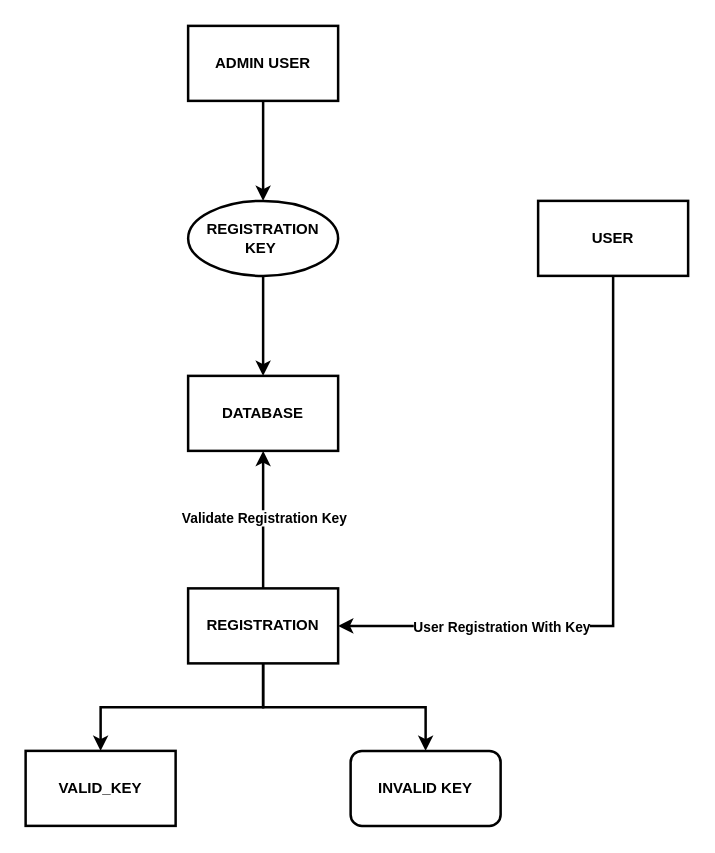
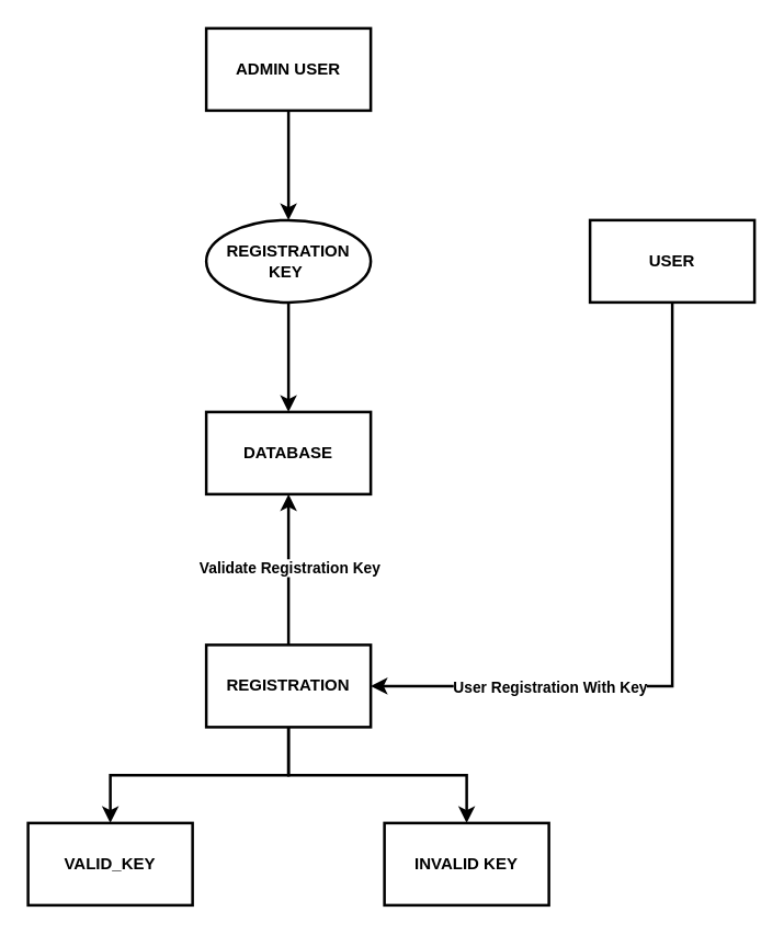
  <mxCell id="0" />
  <mxCell id="1" parent="0" />
  <mxCell id="2" style="edgeStyle=orthogonalEdgeStyle;rounded=0;orthogonalLoop=1;jettySize=auto;html=1;exitX=0.5;exitY=1;exitDx=0;exitDy=0;entryX=0.5;entryY=0;entryDx=0;entryDy=0;strokeWidth=2;" edge="1" parent="1" source="3" target="5"><mxGeometry relative="1" as="geometry" /></mxCell>
  <mxCell id="3" value="&lt;b&gt;ADMIN USER&lt;/b&gt;" style="rounded=0;whiteSpace=wrap;html=1;strokeWidth=2;" vertex="1" parent="1"><mxGeometry x="150" y="20" width="120" height="60" as="geometry" /></mxCell>
  <mxCell id="4" style="edgeStyle=orthogonalEdgeStyle;rounded=0;orthogonalLoop=1;jettySize=auto;html=1;exitX=0.5;exitY=1;exitDx=0;exitDy=0;entryX=0.5;entryY=0;entryDx=0;entryDy=0;strokeWidth=2;" edge="1" parent="1" source="5" target="9"><mxGeometry relative="1" as="geometry"><Array as="points"><mxPoint x="210" y="260" /><mxPoint x="210" y="260" /></Array></mxGeometry></mxCell>
  <mxCell id="5" value="&lt;b&gt;REGISTRATION KEY&amp;nbsp;&lt;/b&gt;" style="ellipse;whiteSpace=wrap;html=1;strokeWidth=2;" vertex="1" parent="1"><mxGeometry x="150" y="160" width="120" height="60" as="geometry" /></mxCell>
  <mxCell id="6" style="edgeStyle=orthogonalEdgeStyle;rounded=0;orthogonalLoop=1;jettySize=auto;html=1;exitX=0.5;exitY=1;exitDx=0;exitDy=0;entryX=1;entryY=0.5;entryDx=0;entryDy=0;strokeWidth=2;" edge="1" parent="1" source="8" target="14"><mxGeometry relative="1" as="geometry" /></mxCell>
  <mxCell id="7" value="&lt;b&gt;User Registration With Key&lt;/b&gt;" style="edgeLabel;html=1;align=center;verticalAlign=middle;resizable=0;points=[];" vertex="1" connectable="0" parent="6"><mxGeometry x="0.479" y="3" relative="1" as="geometry"><mxPoint y="-3" as="offset" /></mxGeometry></mxCell>
  <mxCell id="8" value="&lt;b&gt;USER&lt;/b&gt;" style="rounded=0;whiteSpace=wrap;html=1;strokeWidth=2;" vertex="1" parent="1"><mxGeometry x="430" y="160" width="120" height="60" as="geometry" /></mxCell>
  <mxCell id="9" value="&lt;b&gt;DATABASE&lt;/b&gt;" style="rounded=0;whiteSpace=wrap;html=1;strokeWidth=2;" vertex="1" parent="1"><mxGeometry x="150" y="300" width="120" height="60" as="geometry" /></mxCell>
  <mxCell id="10" style="edgeStyle=orthogonalEdgeStyle;rounded=0;orthogonalLoop=1;jettySize=auto;html=1;exitX=0.5;exitY=0;exitDx=0;exitDy=0;entryX=0.5;entryY=1;entryDx=0;entryDy=0;strokeWidth=2;" edge="1" parent="1" source="14" target="9"><mxGeometry relative="1" as="geometry" /></mxCell>
  <mxCell id="11" value="&lt;b&gt;Validate Registration Key&lt;/b&gt;" style="edgeLabel;html=1;align=center;verticalAlign=middle;resizable=0;points=[];" vertex="1" connectable="0" parent="10"><mxGeometry x="0.44" y="-4" relative="1" as="geometry"><mxPoint x="-4" y="22" as="offset" /></mxGeometry></mxCell>
  <mxCell id="12" style="edgeStyle=orthogonalEdgeStyle;rounded=0;orthogonalLoop=1;jettySize=auto;html=1;exitX=0.5;exitY=1;exitDx=0;exitDy=0;entryX=0.5;entryY=0;entryDx=0;entryDy=0;strokeWidth=2;" edge="1" parent="1" source="14" target="15"><mxGeometry relative="1" as="geometry" /></mxCell>
  <mxCell id="13" style="edgeStyle=orthogonalEdgeStyle;rounded=0;orthogonalLoop=1;jettySize=auto;html=1;exitX=0.5;exitY=1;exitDx=0;exitDy=0;entryX=0.5;entryY=0;entryDx=0;entryDy=0;strokeWidth=2;" edge="1" parent="1" source="14" target="16"><mxGeometry relative="1" as="geometry" /></mxCell>
  <mxCell id="14" value="&lt;b&gt;REGISTRATION&lt;/b&gt;" style="rounded=0;whiteSpace=wrap;html=1;strokeWidth=2;" vertex="1" parent="1"><mxGeometry x="150" y="470" width="120" height="60" as="geometry" /></mxCell>
  <mxCell id="15" value="&lt;b&gt;VALID_KEY&lt;/b&gt;" style="rounded=0;whiteSpace=wrap;html=1;strokeWidth=2;" vertex="1" parent="1"><mxGeometry x="20" y="600" width="120" height="60" as="geometry" /></mxCell>
- <mxCell id="16" value="&lt;b&gt;INVALID KEY&lt;/b&gt;" style="whiteSpace=wrap;html=1;strokeWidth=2;rounded=1;" vertex="1" parent="1"><mxGeometry x="280" y="600" width="120" height="60" as="geometry" /></mxCell>
+ <mxCell id="16" value="&lt;b&gt;INVALID KEY&lt;/b&gt;" style="rounded=0;whiteSpace=wrap;html=1;strokeWidth=2;" vertex="1" parent="1"><mxGeometry x="280" y="600" width="120" height="60" as="geometry" /></mxCell>
